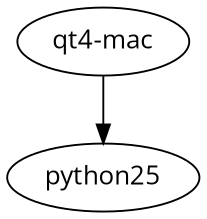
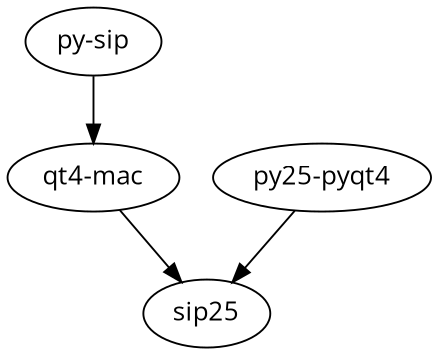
  strict digraph {
    fontname="Open Sans"
    node [fontname="Open Sans"]
    edge [fontname="Open Sans"]
-   n1 [label=python25]
+   n1 [label=sip25]
    n2 [label="qt4-mac"]
+   n3 [label="py-sip"]
+   n4 [label="py25-pyqt4"]
    n2 -> n1
+   n3 -> n2
+   n4 -> n1
  }
